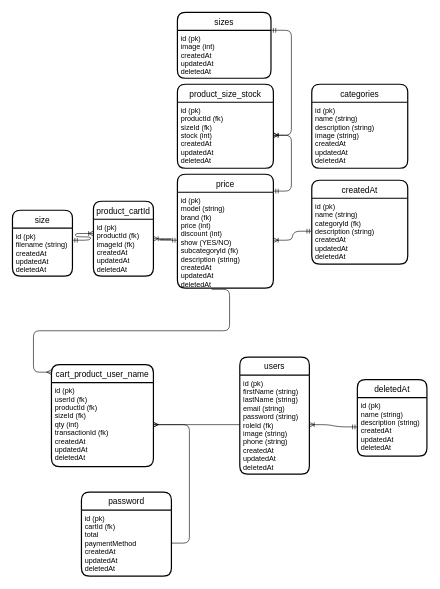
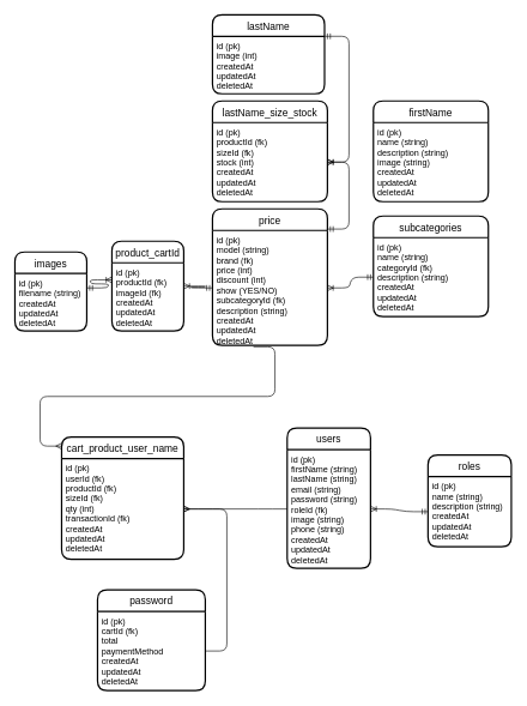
  <mxCell id="0" />
  <mxCell id="1" parent="0" />
  <mxCell id="2" value="" style="edgeStyle=entityRelationEdgeStyle;fontSize=12;html=1;endArrow=ERoneToMany;startArrow=ERmandOne;" parent="1" source="6" target="26" edge="1"><mxGeometry width="100" height="100" relative="1" as="geometry"><mxPoint x="299" y="410" as="sourcePoint" /><mxPoint x="409" y="470" as="targetPoint" /></mxGeometry></mxCell>
  <mxCell id="3" value="" style="edgeStyle=entityRelationEdgeStyle;fontSize=12;html=1;endArrow=ERoneToMany;startArrow=ERmandOne;exitX=1;exitY=0.148;exitDx=0;exitDy=0;exitPerimeter=0;" parent="1" source="25" target="22" edge="1"><mxGeometry width="100" height="100" relative="1" as="geometry"><mxPoint x="294" y="380" as="sourcePoint" /><mxPoint x="334" y="300" as="targetPoint" /></mxGeometry></mxCell>
  <mxCell id="4" value="" style="edgeStyle=entityRelationEdgeStyle;fontSize=12;html=1;endArrow=ERoneToMany;startArrow=ERmandOne;exitX=1;exitY=0;exitDx=0;exitDy=0;" parent="1" source="8" target="22" edge="1"><mxGeometry width="100" height="100" relative="1" as="geometry"><mxPoint x="154" y="280" as="sourcePoint" /><mxPoint x="254" y="180" as="targetPoint" /></mxGeometry></mxCell>
- <mxCell id="5" value="createdAt" style="swimlane;childLayout=stackLayout;horizontal=1;startSize=30;horizontalStack=0;rounded=1;fontSize=14;fontStyle=0;strokeWidth=2;resizeParent=0;resizeLast=1;shadow=0;dashed=0;align=center;" parent="1" vertex="1"><mxGeometry x="519" y="300" width="160" height="140" as="geometry" /></mxCell>
+ <mxCell id="5" value="subcategories" style="swimlane;childLayout=stackLayout;horizontal=1;startSize=30;horizontalStack=0;rounded=1;fontSize=14;fontStyle=0;strokeWidth=2;resizeParent=0;resizeLast=1;shadow=0;dashed=0;align=center;" parent="1" vertex="1"><mxGeometry x="519" y="300" width="160" height="140" as="geometry" /></mxCell>
  <mxCell id="6" value="id (pk)&#10;name (string)&#10;categoryId (fk)&#10;description (string)&#10;createdAt&#10;updatedAt&#10;deletedAt&#10;&#10;" style="align=left;strokeColor=none;fillColor=none;spacingLeft=4;fontSize=12;verticalAlign=top;resizable=0;rotatable=0;part=1;" parent="5" vertex="1"><mxGeometry y="30" width="160" height="110" as="geometry" /></mxCell>
- <mxCell id="7" value="sizes" style="swimlane;childLayout=stackLayout;horizontal=1;startSize=30;horizontalStack=0;rounded=1;fontSize=14;fontStyle=0;strokeWidth=2;resizeParent=0;resizeLast=1;shadow=0;dashed=0;align=center;" parent="1" vertex="1"><mxGeometry x="295" y="20" width="156" height="110" as="geometry" /></mxCell>
+ <mxCell id="7" value="lastName" style="swimlane;childLayout=stackLayout;horizontal=1;startSize=30;horizontalStack=0;rounded=1;fontSize=14;fontStyle=0;strokeWidth=2;resizeParent=0;resizeLast=1;shadow=0;dashed=0;align=center;" parent="1" vertex="1"><mxGeometry x="295" y="20" width="156" height="110" as="geometry" /></mxCell>
  <mxCell id="8" value="id (pk)&#10;image (int)&#10;createdAt&#10;updatedAt&#10;deletedAt" style="align=left;strokeColor=none;fillColor=none;spacingLeft=4;fontSize=12;verticalAlign=top;resizable=0;rotatable=0;part=1;" parent="7" vertex="1"><mxGeometry y="30" width="156" height="80" as="geometry" /></mxCell>
  <mxCell id="9" value="" style="edgeStyle=entityRelationEdgeStyle;fontSize=12;html=1;endArrow=ERoneToMany;startArrow=ERmandOne;entryX=0;entryY=0.25;entryDx=0;entryDy=0;exitX=1;exitY=0.25;exitDx=0;exitDy=0;" parent="1" source="14" target="12" edge="1"><mxGeometry width="100" height="100" relative="1" as="geometry"><mxPoint x="55" y="480" as="sourcePoint" /><mxPoint x="155" y="380" as="targetPoint" /></mxGeometry></mxCell>
  <mxCell id="10" value="" style="edgeStyle=entityRelationEdgeStyle;fontSize=12;html=1;endArrow=ERoneToMany;startArrow=ERmandOne;" parent="1" source="26" target="11" edge="1"><mxGeometry width="100" height="100" relative="1" as="geometry"><mxPoint x="105" y="435" as="sourcePoint" /><mxPoint x="235" y="409" as="targetPoint" /></mxGeometry></mxCell>
  <mxCell id="11" value="product_cartId" style="swimlane;childLayout=stackLayout;horizontal=1;startSize=30;horizontalStack=0;rounded=1;fontSize=14;fontStyle=0;strokeWidth=2;resizeParent=0;resizeLast=1;shadow=0;dashed=0;align=center;" parent="1" vertex="1"><mxGeometry x="155" y="335" width="100" height="125" as="geometry" /></mxCell>
  <mxCell id="12" value="id (pk)&#10;productId (fk)&#10;imageId (fk)&#10;createdAt&#10;updatedAt&#10;deletedAt" style="align=left;strokeColor=none;fillColor=none;spacingLeft=4;fontSize=12;verticalAlign=top;resizable=0;rotatable=0;part=1;" parent="11" vertex="1"><mxGeometry y="30" width="100" height="95" as="geometry" /></mxCell>
- <mxCell id="13" value="size" style="swimlane;childLayout=stackLayout;horizontal=1;startSize=30;horizontalStack=0;rounded=1;fontSize=14;fontStyle=0;strokeWidth=2;resizeParent=0;resizeLast=1;shadow=0;dashed=0;align=center;" parent="1" vertex="1"><mxGeometry x="20" y="350" width="100" height="110" as="geometry" /></mxCell>
+ <mxCell id="13" value="images" style="swimlane;childLayout=stackLayout;horizontal=1;startSize=30;horizontalStack=0;rounded=1;fontSize=14;fontStyle=0;strokeWidth=2;resizeParent=0;resizeLast=1;shadow=0;dashed=0;align=center;" parent="1" vertex="1"><mxGeometry x="20" y="350" width="100" height="110" as="geometry" /></mxCell>
  <mxCell id="14" value="id (pk)&#10;filename (string)&#10;createdAt&#10;updatedAt&#10;deletedAt" style="align=left;strokeColor=none;fillColor=none;spacingLeft=4;fontSize=12;verticalAlign=top;resizable=0;rotatable=0;part=1;" parent="13" vertex="1"><mxGeometry y="30" width="100" height="80" as="geometry" /></mxCell>
  <mxCell id="15" value="" style="edgeStyle=entityRelationEdgeStyle;fontSize=12;html=1;endArrow=ERoneToMany;startArrow=ERmandOne;" parent="1" source="30" target="24" edge="1"><mxGeometry width="100" height="100" relative="1" as="geometry"><mxPoint x="489" y="805" as="sourcePoint" /><mxPoint x="589" y="705" as="targetPoint" /></mxGeometry></mxCell>
  <mxCell id="16" value="" style="edgeStyle=entityRelationEdgeStyle;fontSize=12;html=1;endArrow=ERmany;exitX=0.356;exitY=1.012;exitDx=0;exitDy=0;exitPerimeter=0;" parent="1" source="26" edge="1"><mxGeometry width="100" height="100" relative="1" as="geometry"><mxPoint x="245" y="590" as="sourcePoint" /><mxPoint x="85" y="620" as="targetPoint" /></mxGeometry></mxCell>
  <mxCell id="17" value="" style="edgeStyle=entityRelationEdgeStyle;fontSize=12;html=1;endArrow=ERmany;" parent="1" source="24" target="32" edge="1"><mxGeometry width="100" height="100" relative="1" as="geometry"><mxPoint x="355" y="690" as="sourcePoint" /><mxPoint x="455" y="590" as="targetPoint" /></mxGeometry></mxCell>
  <mxCell id="18" value="" style="edgeStyle=entityRelationEdgeStyle;fontSize=12;html=1;endArrow=ERmany;" parent="1" source="28" target="32" edge="1"><mxGeometry width="100" height="100" relative="1" as="geometry"><mxPoint x="85" y="790" as="sourcePoint" /><mxPoint x="185" y="690" as="targetPoint" /></mxGeometry></mxCell>
- <mxCell id="19" value="categories" style="swimlane;childLayout=stackLayout;horizontal=1;startSize=30;horizontalStack=0;rounded=1;fontSize=14;fontStyle=0;strokeWidth=2;resizeParent=0;resizeLast=1;shadow=0;dashed=0;align=center;" parent="1" vertex="1"><mxGeometry x="519" y="140" width="160" height="140" as="geometry" /></mxCell>
+ <mxCell id="19" value="firstName" style="swimlane;childLayout=stackLayout;horizontal=1;startSize=30;horizontalStack=0;rounded=1;fontSize=14;fontStyle=0;strokeWidth=2;resizeParent=0;resizeLast=1;shadow=0;dashed=0;align=center;" parent="1" vertex="1"><mxGeometry x="519" y="140" width="160" height="140" as="geometry" /></mxCell>
  <mxCell id="20" value="id (pk)&#10;name (string)&#10;description (string)&#10;image (string)&#10;createdAt&#10;updatedAt&#10;deletedAt" style="align=left;strokeColor=none;fillColor=none;spacingLeft=4;fontSize=12;verticalAlign=top;resizable=0;rotatable=0;part=1;" parent="19" vertex="1"><mxGeometry y="30" width="160" height="110" as="geometry" /></mxCell>
- <mxCell id="21" value="product_size_stock" style="swimlane;childLayout=stackLayout;horizontal=1;startSize=30;horizontalStack=0;rounded=1;fontSize=14;fontStyle=0;strokeWidth=2;resizeParent=0;resizeLast=1;shadow=0;dashed=0;align=center;" parent="1" vertex="1"><mxGeometry x="295" y="140" width="160" height="140" as="geometry" /></mxCell>
+ <mxCell id="21" value="lastName_size_stock" style="swimlane;childLayout=stackLayout;horizontal=1;startSize=30;horizontalStack=0;rounded=1;fontSize=14;fontStyle=0;strokeWidth=2;resizeParent=0;resizeLast=1;shadow=0;dashed=0;align=center;" parent="1" vertex="1"><mxGeometry x="295" y="140" width="160" height="140" as="geometry" /></mxCell>
  <mxCell id="22" value="id (pk)&#10;productId (fk)&#10;sizeId (fk)&#10;stock (int)&#10;createdAt&#10;updatedAt&#10;deletedAt" style="align=left;strokeColor=none;fillColor=none;spacingLeft=4;fontSize=12;verticalAlign=top;resizable=0;rotatable=0;part=1;" parent="21" vertex="1"><mxGeometry y="30" width="160" height="110" as="geometry" /></mxCell>
  <mxCell id="23" value="users" style="swimlane;childLayout=stackLayout;horizontal=1;startSize=30;horizontalStack=0;rounded=1;fontSize=14;fontStyle=0;strokeWidth=2;resizeParent=0;resizeLast=1;shadow=0;dashed=0;align=center;" parent="1" vertex="1"><mxGeometry x="399" y="595" width="116" height="195" as="geometry" /></mxCell>
  <mxCell id="24" value="id (pk)&#10;firstName (string)&#10;lastName (string)&#10;email (string)&#10;password (string)&#10;roleId (fk)&#10;image (string)&#10;phone (string)&#10;createdAt&#10;updatedAt&#10;deletedAt&#10;" style="align=left;strokeColor=none;fillColor=none;spacingLeft=4;fontSize=12;verticalAlign=top;resizable=0;rotatable=0;part=1;" parent="23" vertex="1"><mxGeometry y="30" width="116" height="165" as="geometry" /></mxCell>
  <mxCell id="25" value="price" style="swimlane;childLayout=stackLayout;horizontal=1;startSize=30;horizontalStack=0;rounded=1;fontSize=14;fontStyle=0;strokeWidth=2;resizeParent=0;resizeLast=1;shadow=0;dashed=0;align=center;" parent="1" vertex="1"><mxGeometry x="295" y="290" width="160" height="190" as="geometry" /></mxCell>
  <mxCell id="26" value="id (pk)&#10;model (string)&#10;brand (fk)&#10;price (int)&#10;discount (int)&#10;show (YES/NO)&#10;subcategoryId (fk)&#10;description (string)&#10;createdAt&#10;updatedAt&#10;deletedAt" style="align=left;strokeColor=none;fillColor=none;spacingLeft=4;fontSize=12;verticalAlign=top;resizable=0;rotatable=0;part=1;" parent="25" vertex="1"><mxGeometry y="30" width="160" height="160" as="geometry" /></mxCell>
  <mxCell id="27" value="password" style="swimlane;childLayout=stackLayout;horizontal=1;startSize=30;horizontalStack=0;rounded=1;fontSize=14;fontStyle=0;strokeWidth=2;resizeParent=0;resizeLast=1;shadow=0;dashed=0;align=center;" parent="1" vertex="1"><mxGeometry x="135" y="820" width="150" height="140" as="geometry" /></mxCell>
  <mxCell id="28" value="id (pk)&#10;cartId (fk)&#10;total&#10;paymentMethod&#10;createdAt&#10;updatedAt&#10;deletedAt" style="align=left;strokeColor=none;fillColor=none;spacingLeft=4;fontSize=12;verticalAlign=top;resizable=0;rotatable=0;part=1;" parent="27" vertex="1"><mxGeometry y="30" width="150" height="110" as="geometry" /></mxCell>
- <mxCell id="29" value="deletedAt" style="swimlane;childLayout=stackLayout;horizontal=1;startSize=30;horizontalStack=0;rounded=1;fontSize=14;fontStyle=0;strokeWidth=2;resizeParent=0;resizeLast=1;shadow=0;dashed=0;align=center;" parent="1" vertex="1"><mxGeometry x="595" y="632.5" width="116" height="127.5" as="geometry" /></mxCell>
+ <mxCell id="29" value="roles" style="swimlane;childLayout=stackLayout;horizontal=1;startSize=30;horizontalStack=0;rounded=1;fontSize=14;fontStyle=0;strokeWidth=2;resizeParent=0;resizeLast=1;shadow=0;dashed=0;align=center;" parent="1" vertex="1"><mxGeometry x="595" y="632.5" width="116" height="127.5" as="geometry" /></mxCell>
  <mxCell id="30" value="id (pk)&#10;name (string)&#10;description (string)&#10;createdAt&#10;updatedAt&#10;deletedAt" style="align=left;strokeColor=none;fillColor=none;spacingLeft=4;fontSize=12;verticalAlign=top;resizable=0;rotatable=0;part=1;" parent="29" vertex="1"><mxGeometry y="30" width="116" height="97.5" as="geometry" /></mxCell>
  <mxCell id="31" value="cart_product_user_name" style="swimlane;childLayout=stackLayout;horizontal=1;startSize=30;horizontalStack=0;rounded=1;fontSize=14;fontStyle=0;strokeWidth=2;resizeParent=0;resizeLast=1;shadow=0;dashed=0;align=center;" parent="1" vertex="1"><mxGeometry x="85" y="607.5" width="170" height="170" as="geometry" /></mxCell>
  <mxCell id="32" value="id (pk)&#10;userId (fk)&#10;productId (fk)&#10;sizeId (fk)&#10;qty (int)&#10;transactionId (fk)&#10;createdAt&#10;updatedAt&#10;deletedAt" style="align=left;strokeColor=none;fillColor=none;spacingLeft=4;fontSize=12;verticalAlign=top;resizable=0;rotatable=0;part=1;" parent="31" vertex="1"><mxGeometry y="30" width="170" height="140" as="geometry" /></mxCell>
